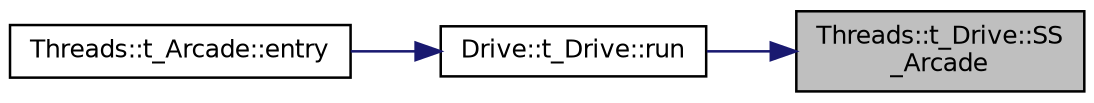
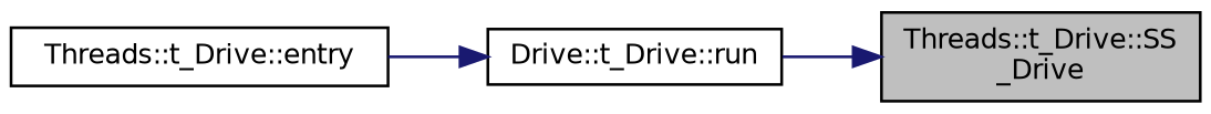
  digraph {
    rankdir=RL
    node [color=black fillcolor=white fontname=Helvetica fontsize=10 shape=record style=filled]
    edge [color=midnightblue dir=back fontname=Helvetica fontsize=10 labelfontname=Helvetica labelfontsize=10 style=solid]
-   n1 [fillcolor=grey75 fontcolor=black height=0.2 label="Threads::t_Drive::SS\l_Arcade" width=0.4]
+   n1 [fillcolor=grey75 fontcolor=black height=0.2 label="Threads::t_Drive::SS\l_Drive" width=0.4]
    n2 [height=0.2 label="Drive::t_Drive::run" width=0.4]
-   n3 [height=0.2 label="Threads::t_Arcade::entry" width=0.4]
+   n3 [height=0.2 label="Threads::t_Drive::entry" width=0.4]
    n1 -> n2
    n2 -> n3
  }
